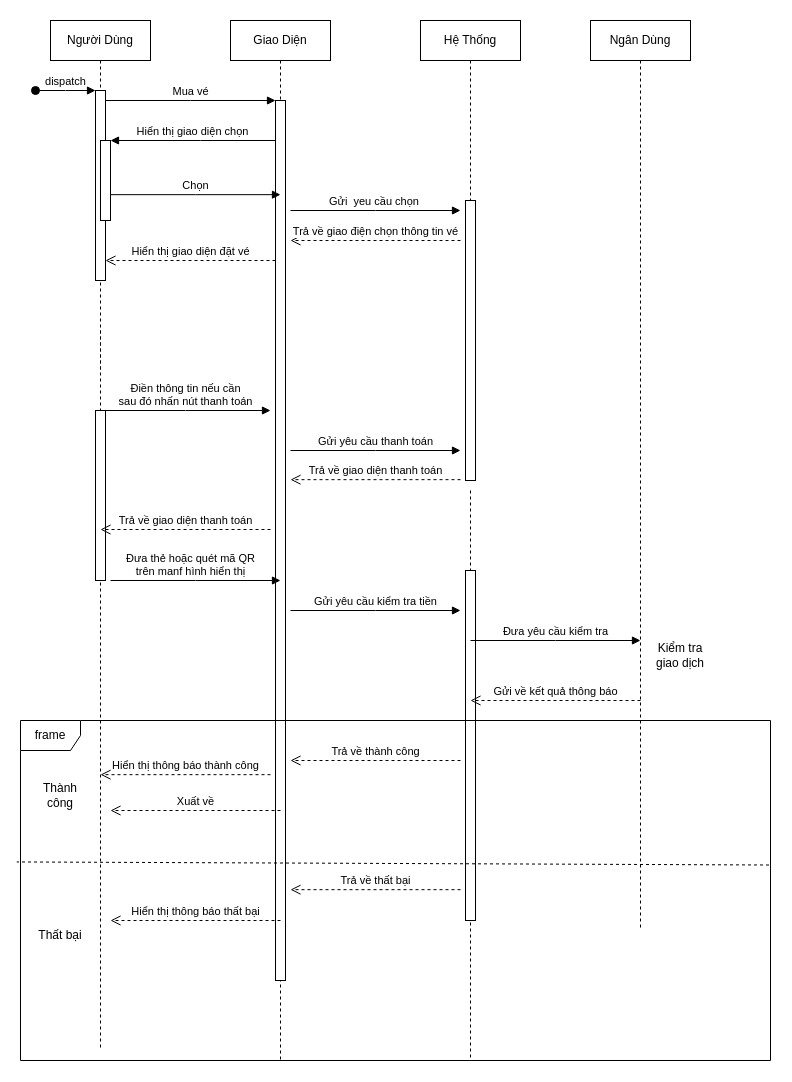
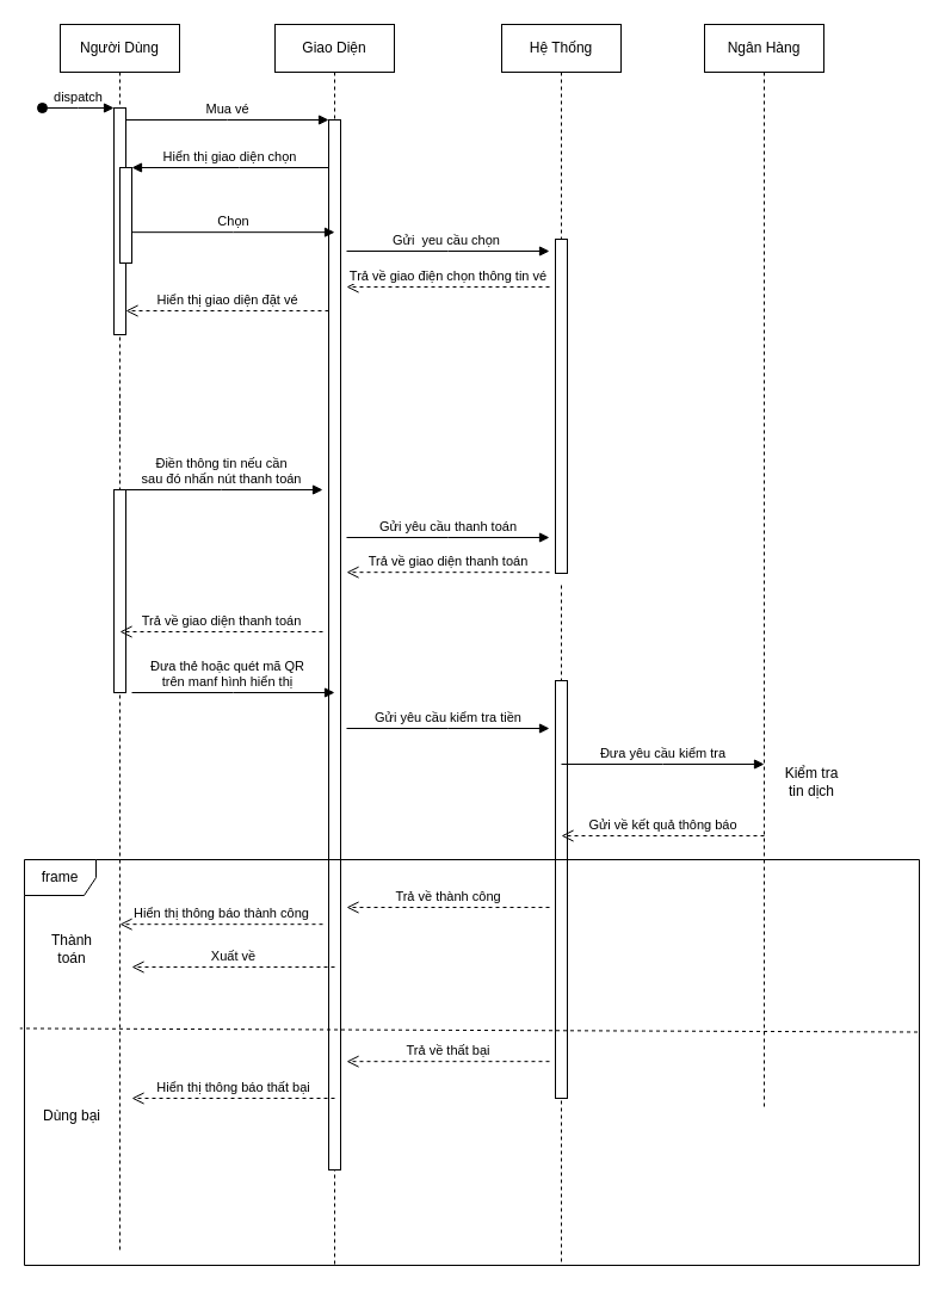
  <mxCell id="0" />
  <mxCell id="1" parent="0" />
  <mxCell id="2" value="Người Dùng" style="shape=umlLifeline;perimeter=lifelinePerimeter;whiteSpace=wrap;html=1;container=0;dropTarget=0;collapsible=0;recursiveResize=0;outlineConnect=0;portConstraint=eastwest;newEdgeStyle={&quot;edgeStyle&quot;:&quot;elbowEdgeStyle&quot;,&quot;elbow&quot;:&quot;vertical&quot;,&quot;curved&quot;:0,&quot;rounded&quot;:0};" parent="1" vertex="1"><mxGeometry x="50" y="20" width="100" height="350" as="geometry" /></mxCell>
  <mxCell id="3" value="" style="html=1;points=[];perimeter=orthogonalPerimeter;outlineConnect=0;targetShapes=umlLifeline;portConstraint=eastwest;newEdgeStyle={&quot;edgeStyle&quot;:&quot;elbowEdgeStyle&quot;,&quot;elbow&quot;:&quot;vertical&quot;,&quot;curved&quot;:0,&quot;rounded&quot;:0};" parent="2" vertex="1"><mxGeometry x="45" y="70" width="10" height="190" as="geometry" /></mxCell>
  <mxCell id="4" value="dispatch" style="html=1;verticalAlign=bottom;startArrow=oval;endArrow=block;startSize=8;edgeStyle=elbowEdgeStyle;elbow=vertical;curved=0;rounded=0;" parent="2" target="3" edge="1"><mxGeometry relative="1" as="geometry"><mxPoint x="-15" y="70" as="sourcePoint" /></mxGeometry></mxCell>
  <mxCell id="5" value="" style="html=1;points=[];perimeter=orthogonalPerimeter;outlineConnect=0;targetShapes=umlLifeline;portConstraint=eastwest;newEdgeStyle={&quot;edgeStyle&quot;:&quot;elbowEdgeStyle&quot;,&quot;elbow&quot;:&quot;vertical&quot;,&quot;curved&quot;:0,&quot;rounded&quot;:0};" parent="2" vertex="1"><mxGeometry x="50" y="120" width="10" height="80" as="geometry" /></mxCell>
  <mxCell id="6" value="Giao Diện" style="shape=umlLifeline;perimeter=lifelinePerimeter;whiteSpace=wrap;html=1;container=0;dropTarget=0;collapsible=0;recursiveResize=0;outlineConnect=0;portConstraint=eastwest;newEdgeStyle={&quot;edgeStyle&quot;:&quot;elbowEdgeStyle&quot;,&quot;elbow&quot;:&quot;vertical&quot;,&quot;curved&quot;:0,&quot;rounded&quot;:0};" parent="1" vertex="1"><mxGeometry x="230" y="20" width="100" height="1040" as="geometry" /></mxCell>
  <mxCell id="7" value="" style="html=1;points=[];perimeter=orthogonalPerimeter;outlineConnect=0;targetShapes=umlLifeline;portConstraint=eastwest;newEdgeStyle={&quot;edgeStyle&quot;:&quot;elbowEdgeStyle&quot;,&quot;elbow&quot;:&quot;vertical&quot;,&quot;curved&quot;:0,&quot;rounded&quot;:0};" parent="6" vertex="1"><mxGeometry x="45" y="80" width="10" height="880" as="geometry" /></mxCell>
  <mxCell id="8" value="Mua vé" style="html=1;verticalAlign=bottom;endArrow=block;edgeStyle=elbowEdgeStyle;elbow=vertical;curved=0;rounded=0;" parent="1" source="3" target="7" edge="1"><mxGeometry relative="1" as="geometry"><mxPoint x="205" y="110" as="sourcePoint" /><Array as="points"><mxPoint x="190" y="100" /></Array></mxGeometry></mxCell>
  <mxCell id="9" value="Hiển thị giao diện đặt vé" style="html=1;verticalAlign=bottom;endArrow=open;dashed=1;endSize=8;edgeStyle=elbowEdgeStyle;elbow=vertical;curved=0;rounded=0;" parent="1" source="7" target="3" edge="1"><mxGeometry relative="1" as="geometry"><mxPoint x="205" y="185" as="targetPoint" /><Array as="points"><mxPoint x="200" y="260" /></Array></mxGeometry></mxCell>
  <mxCell id="10" value="Hiển thị giao diện chọn" style="html=1;verticalAlign=bottom;endArrow=block;edgeStyle=elbowEdgeStyle;elbow=vertical;curved=0;rounded=0;" parent="1" source="7" target="5" edge="1"><mxGeometry relative="1" as="geometry"><mxPoint x="185" y="140" as="sourcePoint" /><Array as="points"><mxPoint x="200" y="140" /></Array></mxGeometry></mxCell>
- <mxCell id="11" value="Ngân Dùng" style="shape=umlLifeline;perimeter=lifelinePerimeter;whiteSpace=wrap;html=1;container=0;dropTarget=0;collapsible=0;recursiveResize=0;outlineConnect=0;portConstraint=eastwest;newEdgeStyle={&quot;edgeStyle&quot;:&quot;elbowEdgeStyle&quot;,&quot;elbow&quot;:&quot;vertical&quot;,&quot;curved&quot;:0,&quot;rounded&quot;:0};" vertex="1" parent="1"><mxGeometry x="590" y="20" width="100" height="910" as="geometry" /></mxCell>
+ <mxCell id="11" value="Ngân Hàng" style="shape=umlLifeline;perimeter=lifelinePerimeter;whiteSpace=wrap;html=1;container=0;dropTarget=0;collapsible=0;recursiveResize=0;outlineConnect=0;portConstraint=eastwest;newEdgeStyle={&quot;edgeStyle&quot;:&quot;elbowEdgeStyle&quot;,&quot;elbow&quot;:&quot;vertical&quot;,&quot;curved&quot;:0,&quot;rounded&quot;:0};" vertex="1" parent="1"><mxGeometry x="590" y="20" width="100" height="910" as="geometry" /></mxCell>
  <mxCell id="12" value="" style="html=1;points=[];perimeter=orthogonalPerimeter;outlineConnect=0;targetShapes=umlLifeline;portConstraint=eastwest;newEdgeStyle={&quot;edgeStyle&quot;:&quot;elbowEdgeStyle&quot;,&quot;elbow&quot;:&quot;vertical&quot;,&quot;curved&quot;:0,&quot;rounded&quot;:0};" vertex="1" parent="11"><mxGeometry x="45" y="80" width="10" as="geometry" /></mxCell>
  <mxCell id="13" value="Hệ Thống" style="shape=umlLifeline;perimeter=lifelinePerimeter;whiteSpace=wrap;html=1;container=0;dropTarget=0;collapsible=0;recursiveResize=0;outlineConnect=0;portConstraint=eastwest;newEdgeStyle={&quot;edgeStyle&quot;:&quot;elbowEdgeStyle&quot;,&quot;elbow&quot;:&quot;vertical&quot;,&quot;curved&quot;:0,&quot;rounded&quot;:0};" vertex="1" parent="1"><mxGeometry x="420" y="20" width="100" height="460" as="geometry" /></mxCell>
  <mxCell id="14" value="" style="html=1;points=[];perimeter=orthogonalPerimeter;outlineConnect=0;targetShapes=umlLifeline;portConstraint=eastwest;newEdgeStyle={&quot;edgeStyle&quot;:&quot;elbowEdgeStyle&quot;,&quot;elbow&quot;:&quot;vertical&quot;,&quot;curved&quot;:0,&quot;rounded&quot;:0};" vertex="1" parent="13"><mxGeometry x="45" y="180" width="10" height="280" as="geometry" /></mxCell>
  <mxCell id="15" value="" style="shape=umlLifeline;perimeter=lifelinePerimeter;whiteSpace=wrap;html=1;container=0;dropTarget=0;collapsible=0;recursiveResize=0;outlineConnect=0;portConstraint=eastwest;newEdgeStyle={&quot;edgeStyle&quot;:&quot;elbowEdgeStyle&quot;,&quot;elbow&quot;:&quot;vertical&quot;,&quot;curved&quot;:0,&quot;rounded&quot;:0};size=0;" vertex="1" parent="1"><mxGeometry x="50" y="330" width="100" height="720" as="geometry" /></mxCell>
  <mxCell id="16" value="" style="html=1;points=[];perimeter=orthogonalPerimeter;outlineConnect=0;targetShapes=umlLifeline;portConstraint=eastwest;newEdgeStyle={&quot;edgeStyle&quot;:&quot;elbowEdgeStyle&quot;,&quot;elbow&quot;:&quot;vertical&quot;,&quot;curved&quot;:0,&quot;rounded&quot;:0};" vertex="1" parent="15"><mxGeometry x="45" y="80" width="10" height="170" as="geometry" /></mxCell>
  <mxCell id="17" value="Gửi&amp;nbsp; yeu cầu chọn&amp;nbsp;" style="html=1;verticalAlign=bottom;endArrow=block;edgeStyle=elbowEdgeStyle;elbow=vertical;curved=0;rounded=0;" edge="1" parent="1"><mxGeometry relative="1" as="geometry"><mxPoint x="290" y="210" as="sourcePoint" /><Array as="points"><mxPoint x="375" y="210" /></Array><mxPoint x="460" y="210" as="targetPoint" /></mxGeometry></mxCell>
  <mxCell id="18" value="Chọn" style="html=1;verticalAlign=bottom;endArrow=block;edgeStyle=elbowEdgeStyle;elbow=vertical;curved=0;rounded=0;" edge="1" parent="1"><mxGeometry relative="1" as="geometry"><mxPoint x="110" y="194.17" as="sourcePoint" /><Array as="points"><mxPoint x="195" y="194.17" /></Array><mxPoint x="280" y="194.17" as="targetPoint" /></mxGeometry></mxCell>
  <mxCell id="19" value="Trả về giao điện chọn thông tin vé" style="html=1;verticalAlign=bottom;endArrow=open;dashed=1;endSize=8;edgeStyle=elbowEdgeStyle;elbow=vertical;curved=0;rounded=0;" edge="1" parent="1"><mxGeometry relative="1" as="geometry"><mxPoint x="290" y="240" as="targetPoint" /><Array as="points"><mxPoint x="385" y="240" /></Array><mxPoint x="460" y="240" as="sourcePoint" /></mxGeometry></mxCell>
  <mxCell id="20" value="Điền thông tin nếu cần&lt;br&gt;sau đó nhấn nút thanh toán" style="html=1;verticalAlign=bottom;endArrow=block;edgeStyle=elbowEdgeStyle;elbow=vertical;curved=0;rounded=0;" edge="1" parent="1"><mxGeometry relative="1" as="geometry"><mxPoint x="100" y="410" as="sourcePoint" /><Array as="points"><mxPoint x="185" y="410" /></Array><mxPoint x="270" y="410" as="targetPoint" /></mxGeometry></mxCell>
  <mxCell id="21" value="" style="shape=umlLifeline;perimeter=lifelinePerimeter;whiteSpace=wrap;html=1;container=0;dropTarget=0;collapsible=0;recursiveResize=0;outlineConnect=0;portConstraint=eastwest;newEdgeStyle={&quot;edgeStyle&quot;:&quot;elbowEdgeStyle&quot;,&quot;elbow&quot;:&quot;vertical&quot;,&quot;curved&quot;:0,&quot;rounded&quot;:0};size=0;" vertex="1" parent="1"><mxGeometry x="420" y="490" width="100" height="570" as="geometry" /></mxCell>
  <mxCell id="22" value="" style="html=1;points=[];perimeter=orthogonalPerimeter;outlineConnect=0;targetShapes=umlLifeline;portConstraint=eastwest;newEdgeStyle={&quot;edgeStyle&quot;:&quot;elbowEdgeStyle&quot;,&quot;elbow&quot;:&quot;vertical&quot;,&quot;curved&quot;:0,&quot;rounded&quot;:0};" vertex="1" parent="21"><mxGeometry x="45" y="80" width="10" height="350" as="geometry" /></mxCell>
  <mxCell id="23" value="Gửi yêu cầu thanh toán" style="html=1;verticalAlign=bottom;endArrow=block;edgeStyle=elbowEdgeStyle;elbow=vertical;curved=0;rounded=0;" edge="1" parent="1"><mxGeometry relative="1" as="geometry"><mxPoint x="290" y="450" as="sourcePoint" /><Array as="points"><mxPoint x="375" y="450" /></Array><mxPoint x="460" y="450" as="targetPoint" /></mxGeometry></mxCell>
  <mxCell id="24" value="Trả về giao diện thanh toán" style="html=1;verticalAlign=bottom;endArrow=open;dashed=1;endSize=8;edgeStyle=elbowEdgeStyle;elbow=vertical;curved=0;rounded=0;" edge="1" parent="1"><mxGeometry relative="1" as="geometry"><mxPoint x="100" y="529" as="targetPoint" /><Array as="points"><mxPoint x="195" y="529" /></Array><mxPoint x="270" y="529" as="sourcePoint" /></mxGeometry></mxCell>
  <mxCell id="25" value="Trả về giao diện thanh toán" style="html=1;verticalAlign=bottom;endArrow=open;dashed=1;endSize=8;edgeStyle=elbowEdgeStyle;elbow=vertical;curved=0;rounded=0;" edge="1" parent="1"><mxGeometry relative="1" as="geometry"><mxPoint x="290" y="479.17" as="targetPoint" /><Array as="points"><mxPoint x="385" y="479.17" /></Array><mxPoint x="460" y="479.17" as="sourcePoint" /></mxGeometry></mxCell>
  <mxCell id="26" value="Đưa thẻ hoặc quét mã QR &lt;br&gt;trên manf hình hiển thị" style="html=1;verticalAlign=bottom;endArrow=block;edgeStyle=elbowEdgeStyle;elbow=vertical;curved=0;rounded=0;" edge="1" parent="1"><mxGeometry x="-0.059" relative="1" as="geometry"><mxPoint x="110" y="580" as="sourcePoint" /><Array as="points"><mxPoint x="195" y="580" /></Array><mxPoint x="280" y="580" as="targetPoint" /><mxPoint as="offset" /></mxGeometry></mxCell>
  <mxCell id="27" value="Gửi yêu cầu kiểm tra tiền" style="html=1;verticalAlign=bottom;endArrow=block;edgeStyle=elbowEdgeStyle;elbow=vertical;curved=0;rounded=0;" edge="1" parent="1"><mxGeometry relative="1" as="geometry"><mxPoint x="290" y="610" as="sourcePoint" /><Array as="points"><mxPoint x="375" y="610" /></Array><mxPoint x="460" y="610" as="targetPoint" /></mxGeometry></mxCell>
  <mxCell id="28" value="Đưa yêu cầu kiểm tra" style="html=1;verticalAlign=bottom;endArrow=block;edgeStyle=elbowEdgeStyle;elbow=vertical;curved=0;rounded=0;" edge="1" parent="1"><mxGeometry relative="1" as="geometry"><mxPoint x="470" y="640" as="sourcePoint" /><Array as="points"><mxPoint x="555" y="640" /></Array><mxPoint x="640" y="640" as="targetPoint" /></mxGeometry></mxCell>
  <mxCell id="29" value="Gửi về kết quả thông báo" style="html=1;verticalAlign=bottom;endArrow=open;dashed=1;endSize=8;edgeStyle=elbowEdgeStyle;elbow=vertical;curved=0;rounded=0;" edge="1" parent="1"><mxGeometry relative="1" as="geometry"><mxPoint x="470" y="700" as="targetPoint" /><Array as="points"><mxPoint x="565" y="700" /></Array><mxPoint x="640" y="700" as="sourcePoint" /><mxPoint as="offset" /></mxGeometry></mxCell>
  <mxCell id="30" value="" style="endArrow=classic;html=1;rounded=0;" edge="1" parent="1" target="11"><mxGeometry width="50" height="50" relative="1" as="geometry"><mxPoint x="640" y="670" as="sourcePoint" /><mxPoint x="690" y="620" as="targetPoint" /></mxGeometry></mxCell>
  <mxCell id="31" value="frame" style="shape=umlFrame;whiteSpace=wrap;html=1;pointerEvents=0;" vertex="1" parent="1"><mxGeometry x="20" y="720" width="750" height="340" as="geometry" /></mxCell>
  <mxCell id="32" value="" style="endArrow=none;dashed=1;html=1;rounded=0;exitX=0.998;exitY=0.425;exitDx=0;exitDy=0;exitPerimeter=0;entryX=-0.005;entryY=0.416;entryDx=0;entryDy=0;entryPerimeter=0;" edge="1" parent="1" source="31" target="31"><mxGeometry width="50" height="50" relative="1" as="geometry"><mxPoint x="430" y="970" as="sourcePoint" /><mxPoint x="480" y="920" as="targetPoint" /></mxGeometry></mxCell>
- <mxCell id="33" value="Kiểm tra giao dịch" style="text;html=1;strokeColor=none;fillColor=none;align=center;verticalAlign=middle;whiteSpace=wrap;rounded=0;" vertex="1" parent="1"><mxGeometry x="650" y="640" width="60" height="30" as="geometry" /></mxCell>
- <mxCell id="34" value="Thành công" style="text;html=1;strokeColor=none;fillColor=none;align=center;verticalAlign=middle;whiteSpace=wrap;rounded=0;" vertex="1" parent="1"><mxGeometry x="30" y="780" width="60" height="30" as="geometry" /></mxCell>
- <mxCell id="35" value="Thất bại" style="text;html=1;strokeColor=none;fillColor=none;align=center;verticalAlign=middle;whiteSpace=wrap;rounded=0;" vertex="1" parent="1"><mxGeometry x="30" y="920" width="60" height="30" as="geometry" /></mxCell>
+ <mxCell id="33" value="Kiểm tra tin dịch" style="text;html=1;strokeColor=none;fillColor=none;align=center;verticalAlign=middle;whiteSpace=wrap;rounded=0;" vertex="1" parent="1"><mxGeometry x="650" y="640" width="60" height="30" as="geometry" /></mxCell>
+ <mxCell id="34" value="Thành toán" style="text;html=1;strokeColor=none;fillColor=none;align=center;verticalAlign=middle;whiteSpace=wrap;rounded=0;" vertex="1" parent="1"><mxGeometry x="30" y="780" width="60" height="30" as="geometry" /></mxCell>
+ <mxCell id="35" value="Dùng bại" style="text;html=1;strokeColor=none;fillColor=none;align=center;verticalAlign=middle;whiteSpace=wrap;rounded=0;" vertex="1" parent="1"><mxGeometry x="30" y="920" width="60" height="30" as="geometry" /></mxCell>
  <mxCell id="36" value="Trả về thành công" style="html=1;verticalAlign=bottom;endArrow=open;dashed=1;endSize=8;edgeStyle=elbowEdgeStyle;elbow=vertical;curved=0;rounded=0;" edge="1" parent="1"><mxGeometry relative="1" as="geometry"><mxPoint x="290" y="760" as="targetPoint" /><Array as="points"><mxPoint x="385" y="760" /></Array><mxPoint x="460" y="760" as="sourcePoint" /><mxPoint as="offset" /></mxGeometry></mxCell>
  <mxCell id="37" value="Trả về thất bại" style="html=1;verticalAlign=bottom;endArrow=open;dashed=1;endSize=8;edgeStyle=elbowEdgeStyle;elbow=vertical;curved=0;rounded=0;" edge="1" parent="1"><mxGeometry relative="1" as="geometry"><mxPoint x="290" y="889.17" as="targetPoint" /><Array as="points"><mxPoint x="385" y="889.17" /></Array><mxPoint x="460" y="889.17" as="sourcePoint" /><mxPoint as="offset" /></mxGeometry></mxCell>
  <mxCell id="38" value="Hiển thị thông báo thất bại" style="html=1;verticalAlign=bottom;endArrow=open;dashed=1;endSize=8;edgeStyle=elbowEdgeStyle;elbow=vertical;curved=0;rounded=0;" edge="1" parent="1"><mxGeometry relative="1" as="geometry"><mxPoint x="110" y="920" as="targetPoint" /><Array as="points"><mxPoint x="205" y="920" /></Array><mxPoint x="280" y="920" as="sourcePoint" /><mxPoint as="offset" /></mxGeometry></mxCell>
  <mxCell id="39" value="Xuất về" style="html=1;verticalAlign=bottom;endArrow=open;dashed=1;endSize=8;edgeStyle=elbowEdgeStyle;elbow=vertical;curved=0;rounded=0;" edge="1" parent="1"><mxGeometry relative="1" as="geometry"><mxPoint x="110" y="810" as="targetPoint" /><Array as="points"><mxPoint x="205" y="810" /></Array><mxPoint x="280" y="810" as="sourcePoint" /><mxPoint as="offset" /></mxGeometry></mxCell>
  <mxCell id="40" value="Hiển thị thông báo thành công" style="html=1;verticalAlign=bottom;endArrow=open;dashed=1;endSize=8;edgeStyle=elbowEdgeStyle;elbow=vertical;curved=0;rounded=0;" edge="1" parent="1"><mxGeometry relative="1" as="geometry"><mxPoint x="100" y="774.17" as="targetPoint" /><Array as="points"><mxPoint x="195" y="774.17" /></Array><mxPoint x="270" y="774.17" as="sourcePoint" /><mxPoint as="offset" /></mxGeometry></mxCell>
